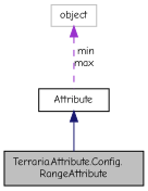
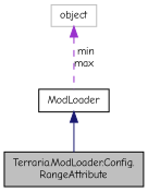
  digraph {
    fontname="Comic Neue"
    node [color=black fillcolor=white fontname="Comic Neue" fontsize=10 shape=record style=filled]
    edge [dir=back fontname="Comic Neue" fontsize=10 labelfontname=Helvetica labelfontsize=10]
-   n1 [fillcolor=grey75 fontcolor=black height=0.2 label="Terraria.Attribute.Config.\lRangeAttribute" width=0.4]
-   n2 [height=0.2 label=Attribute width=0.4]
+   n1 [fillcolor=grey75 fontcolor=black height=0.2 label="Terraria.ModLoader.Config.\lRangeAttribute" width=0.4]
+   n2 [height=0.2 label=ModLoader width=0.4]
    n3 [color=grey75 height=0.2 label=object width=0.4]
    n2 -> n1 [color=midnightblue style=solid]
    n3 -> n2 [color=darkorchid3 label=" min\nmax" style=dashed]
  }
